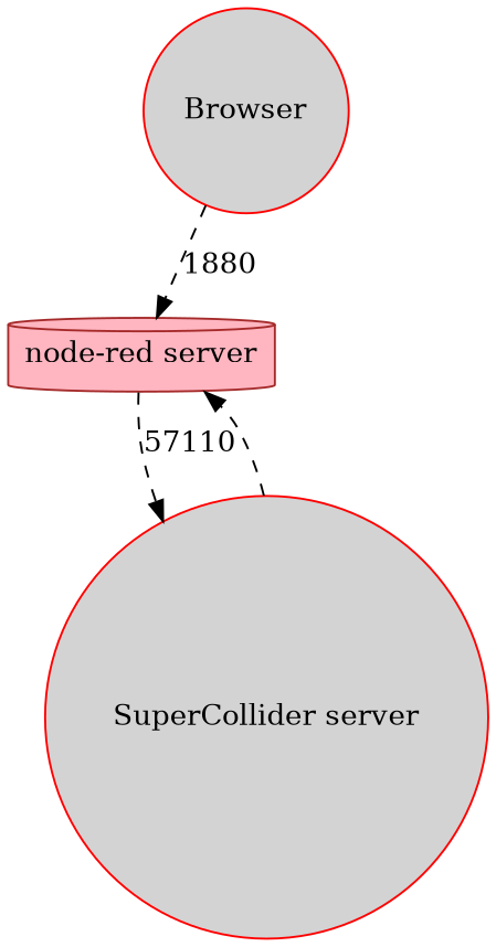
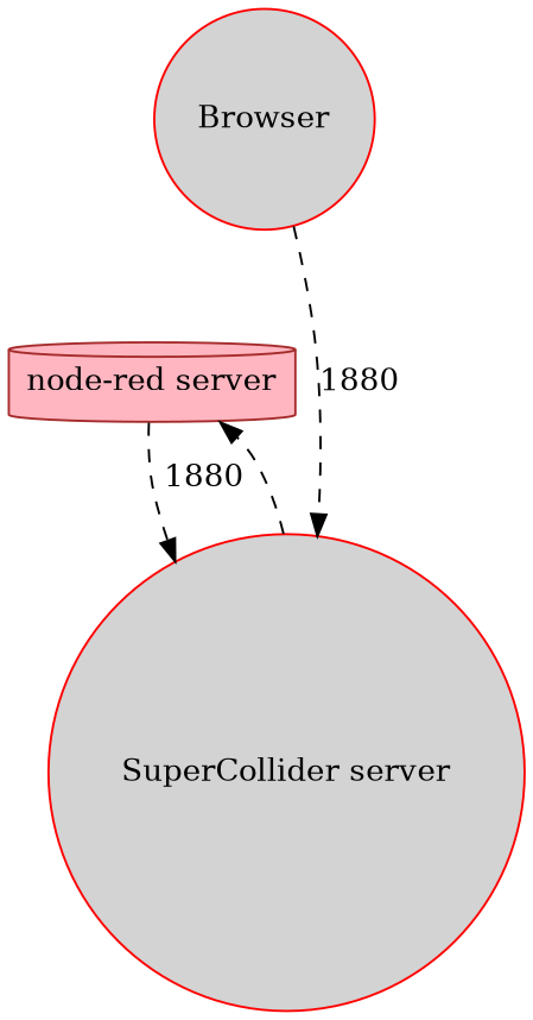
  digraph {
    node [color=red fillcolor=lightgrey shape=circle style=filled]
    edge [style=dashed]
    n1 [color=brown fillcolor=lightpink label="node-red server" shape=cylinder]
    n2 [label="SuperCollider server"]
    Browser
-   n1 -> n2 [label=57110]
+   n1 -> n2 [label=1880]
    n2 -> n1
-   Browser -> n1 [label=1880]
+   Browser -> n2 [label=1880]
  }
